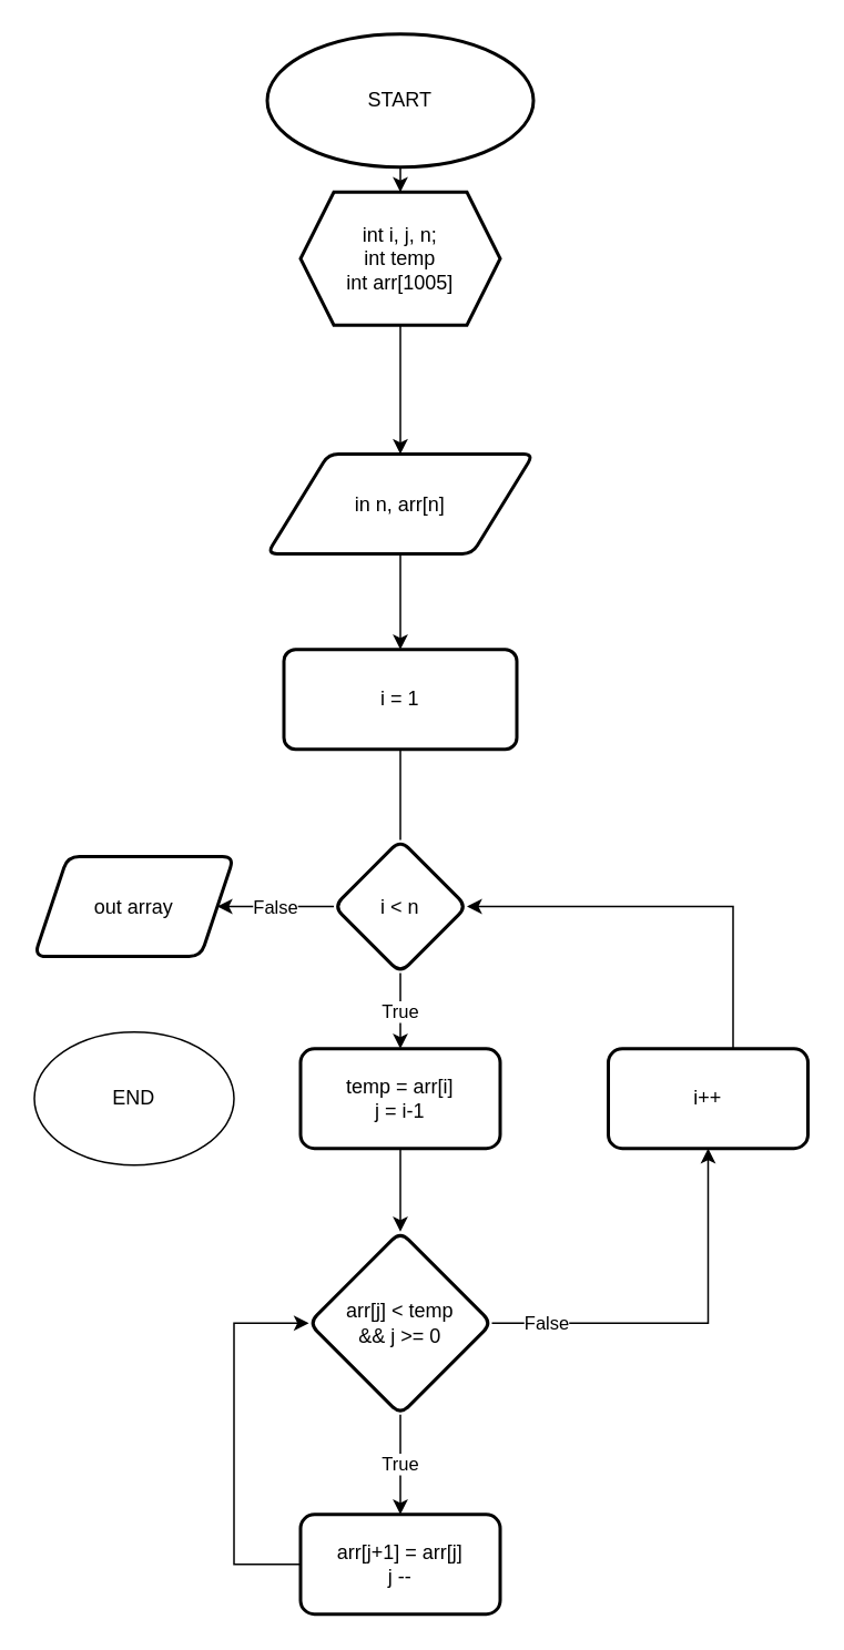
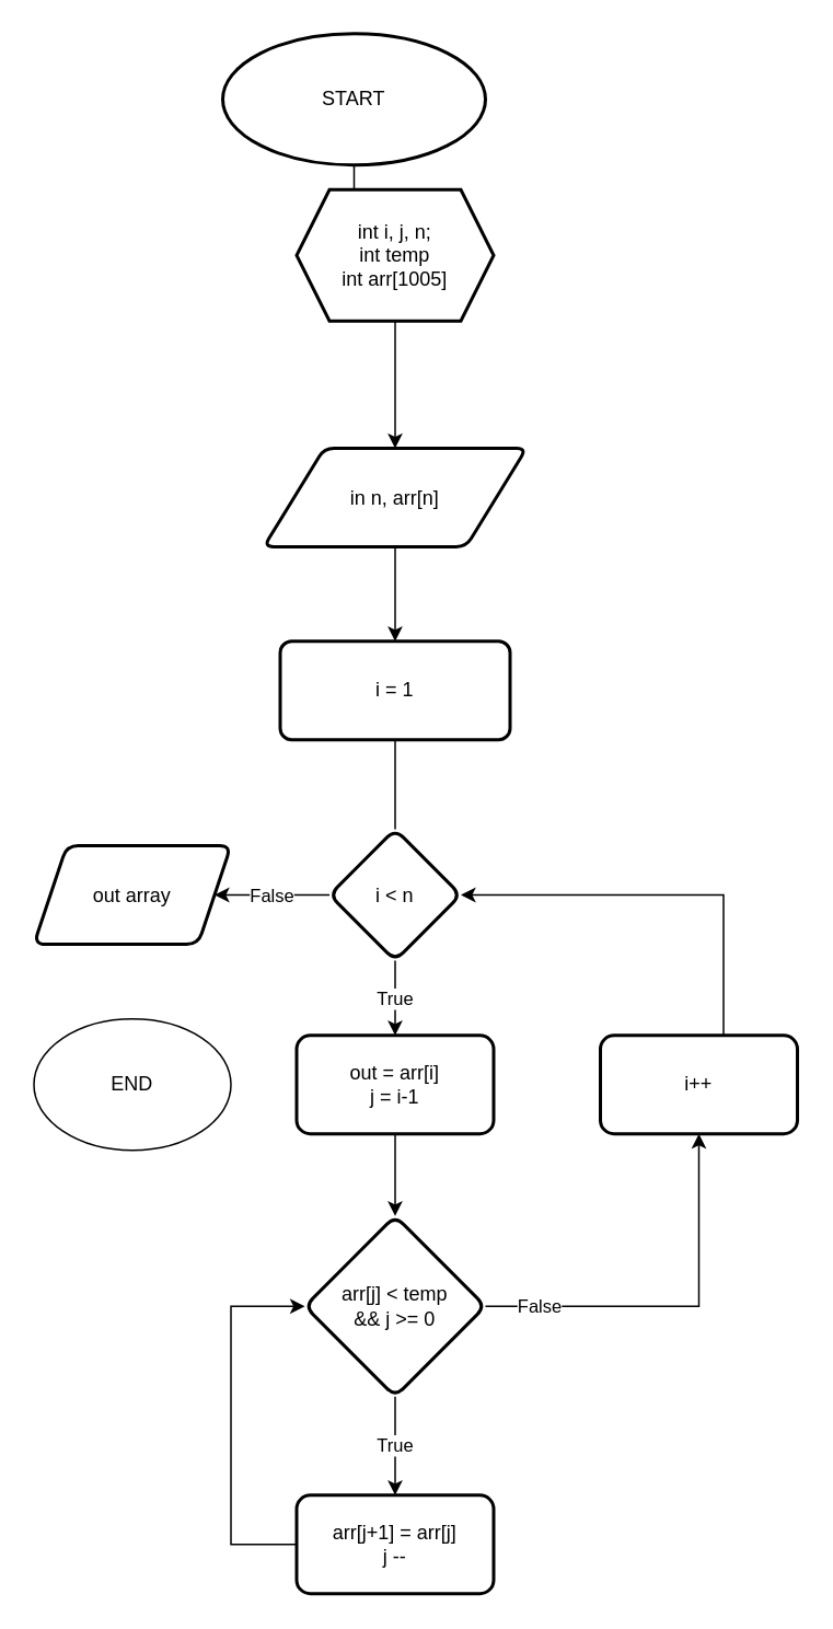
  <mxCell id="0" />
  <mxCell id="1" parent="0" />
  <mxCell id="2" value="" style="edgeStyle=orthogonalEdgeStyle;rounded=0;orthogonalLoop=1;jettySize=auto;html=1;" parent="1" source="3" target="9" edge="1"><mxGeometry relative="1" as="geometry" /></mxCell>
- <mxCell id="3" value="START" style="strokeWidth=2;html=1;shape=mxgraph.flowchart.start_1;whiteSpace=wrap;" parent="1" vertex="1"><mxGeometry x="160" y="20" width="160" height="80" as="geometry" /></mxCell>
+ <mxCell id="3" value="START" style="strokeWidth=2;html=1;shape=mxgraph.flowchart.start_1;whiteSpace=wrap;" parent="1" vertex="1"><mxGeometry x="135" y="20" width="160" height="80" as="geometry" /></mxCell>
  <mxCell id="4" style="edgeStyle=orthogonalEdgeStyle;rounded=0;orthogonalLoop=1;jettySize=auto;html=1;entryX=0.5;entryY=0;entryDx=0;entryDy=0;" parent="1" source="5" target="7" edge="1"><mxGeometry relative="1" as="geometry" /></mxCell>
  <mxCell id="5" value="in n, arr[n]" style="shape=parallelogram;html=1;strokeWidth=2;perimeter=parallelogramPerimeter;whiteSpace=wrap;rounded=1;arcSize=12;size=0.23;" parent="1" vertex="1"><mxGeometry x="160" y="272.5" width="160" height="60" as="geometry" /></mxCell>
  <mxCell id="6" value="" style="edgeStyle=orthogonalEdgeStyle;rounded=0;orthogonalLoop=1;jettySize=auto;html=1;endArrow=none;" edge="1" parent="1" source="7" target="12"><mxGeometry relative="1" as="geometry" /></mxCell>
  <mxCell id="7" value="i = 1" style="rounded=1;whiteSpace=wrap;html=1;absoluteArcSize=1;arcSize=14;strokeWidth=2;" parent="1" vertex="1"><mxGeometry x="170" y="390" width="140" height="60" as="geometry" /></mxCell>
  <mxCell id="8" value="" style="edgeStyle=orthogonalEdgeStyle;rounded=0;orthogonalLoop=1;jettySize=auto;html=1;" parent="1" source="9" target="5" edge="1"><mxGeometry relative="1" as="geometry" /></mxCell>
  <mxCell id="9" value="int i, j, n;&lt;br&gt;int temp&lt;br&gt;int arr[1005]" style="shape=hexagon;perimeter=hexagonPerimeter2;whiteSpace=wrap;html=1;fixedSize=1;strokeWidth=2;" parent="1" vertex="1"><mxGeometry x="180" y="115" width="120" height="80" as="geometry" /></mxCell>
  <mxCell id="10" value="True" style="edgeStyle=orthogonalEdgeStyle;rounded=0;orthogonalLoop=1;jettySize=auto;html=1;" edge="1" parent="1" source="12" target="14"><mxGeometry relative="1" as="geometry" /></mxCell>
  <mxCell id="11" value="False" style="edgeStyle=orthogonalEdgeStyle;rounded=0;orthogonalLoop=1;jettySize=auto;html=1;" edge="1" parent="1" source="12" target="22"><mxGeometry relative="1" as="geometry" /></mxCell>
  <mxCell id="12" value="i &amp;lt; n" style="rhombus;whiteSpace=wrap;html=1;rounded=1;arcSize=14;strokeWidth=2;" vertex="1" parent="1"><mxGeometry x="200" y="504.5" width="80" height="80" as="geometry" /></mxCell>
  <mxCell id="13" value="" style="edgeStyle=orthogonalEdgeStyle;rounded=0;orthogonalLoop=1;jettySize=auto;html=1;" edge="1" parent="1" source="14" target="17"><mxGeometry relative="1" as="geometry" /></mxCell>
- <mxCell id="14" value="temp = arr[i]&lt;br&gt;j = i-1" style="whiteSpace=wrap;html=1;rounded=1;arcSize=14;strokeWidth=2;" vertex="1" parent="1"><mxGeometry x="180" y="630" width="120" height="60" as="geometry" /></mxCell>
+ <mxCell id="14" value="out = arr[i]&lt;br&gt;j = i-1" style="whiteSpace=wrap;html=1;rounded=1;arcSize=14;strokeWidth=2;" vertex="1" parent="1"><mxGeometry x="180" y="630" width="120" height="60" as="geometry" /></mxCell>
  <mxCell id="15" value="True" style="edgeStyle=orthogonalEdgeStyle;rounded=0;orthogonalLoop=1;jettySize=auto;html=1;" edge="1" parent="1" source="17" target="19"><mxGeometry relative="1" as="geometry" /></mxCell>
  <mxCell id="16" value="False" style="edgeStyle=orthogonalEdgeStyle;rounded=0;orthogonalLoop=1;jettySize=auto;html=1;" edge="1" parent="1" source="17" target="21"><mxGeometry x="-0.72" relative="1" as="geometry"><mxPoint as="offset" /></mxGeometry></mxCell>
  <mxCell id="17" value="arr[j] &amp;lt; temp&lt;br&gt;&amp;amp;&amp;amp; j &amp;gt;= 0" style="rhombus;whiteSpace=wrap;html=1;rounded=1;arcSize=14;strokeWidth=2;" vertex="1" parent="1"><mxGeometry x="185" y="740" width="110" height="110" as="geometry" /></mxCell>
  <mxCell id="18" style="edgeStyle=orthogonalEdgeStyle;rounded=0;orthogonalLoop=1;jettySize=auto;html=1;entryX=0;entryY=0.5;entryDx=0;entryDy=0;" edge="1" parent="1" source="19" target="17"><mxGeometry relative="1" as="geometry"><Array as="points"><mxPoint x="140" y="940" /><mxPoint x="140" y="795" /></Array></mxGeometry></mxCell>
  <mxCell id="19" value="arr[j+1] = arr[j]&lt;br&gt;j --" style="whiteSpace=wrap;html=1;rounded=1;arcSize=14;strokeWidth=2;" vertex="1" parent="1"><mxGeometry x="180" y="910" width="120" height="60" as="geometry" /></mxCell>
  <mxCell id="20" style="edgeStyle=orthogonalEdgeStyle;rounded=0;orthogonalLoop=1;jettySize=auto;html=1;entryX=1;entryY=0.5;entryDx=0;entryDy=0;" edge="1" parent="1" source="21" target="12"><mxGeometry relative="1" as="geometry"><Array as="points"><mxPoint x="440" y="545" /></Array></mxGeometry></mxCell>
  <mxCell id="21" value="i++" style="whiteSpace=wrap;html=1;rounded=1;arcSize=14;strokeWidth=2;" vertex="1" parent="1"><mxGeometry x="365" y="630" width="120" height="60" as="geometry" /></mxCell>
  <mxCell id="22" value="out array" style="shape=parallelogram;perimeter=parallelogramPerimeter;whiteSpace=wrap;html=1;fixedSize=1;rounded=1;arcSize=14;strokeWidth=2;" vertex="1" parent="1"><mxGeometry x="20" y="514.5" width="120" height="60" as="geometry" /></mxCell>
  <mxCell id="23" value="END" style="ellipse;whiteSpace=wrap;html=1;" vertex="1" parent="1"><mxGeometry x="20" y="620" width="120" height="80" as="geometry" /></mxCell>
